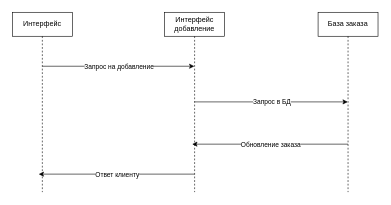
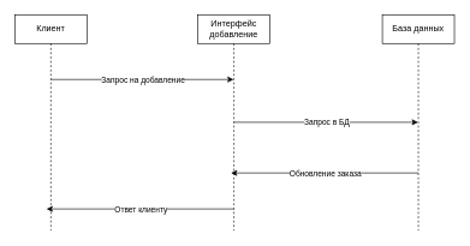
  <mxCell id="0" />
  <mxCell id="1" parent="0" />
- <mxCell id="2" value="Интерфейс" style="shape=umlLifeline;perimeter=lifelinePerimeter;whiteSpace=wrap;html=1;container=1;dropTarget=0;collapsible=0;recursiveResize=0;outlineConnect=0;portConstraint=eastwest;newEdgeStyle={&quot;curved&quot;:0,&quot;rounded&quot;:0};" parent="1" vertex="1"><mxGeometry x="20" y="20" width="100" height="300" as="geometry" /></mxCell>
+ <mxCell id="2" value="Клиент" style="shape=umlLifeline;perimeter=lifelinePerimeter;whiteSpace=wrap;html=1;container=1;dropTarget=0;collapsible=0;recursiveResize=0;outlineConnect=0;portConstraint=eastwest;newEdgeStyle={&quot;curved&quot;:0,&quot;rounded&quot;:0};" parent="1" vertex="1"><mxGeometry x="20" y="20" width="100" height="300" as="geometry" /></mxCell>
  <mxCell id="3" value="Интерфейс добавление" style="shape=umlLifeline;perimeter=lifelinePerimeter;whiteSpace=wrap;html=1;container=1;dropTarget=0;collapsible=0;recursiveResize=0;outlineConnect=0;portConstraint=eastwest;newEdgeStyle={&quot;curved&quot;:0,&quot;rounded&quot;:0};" parent="1" vertex="1"><mxGeometry x="274" y="20" width="100" height="300" as="geometry" /></mxCell>
- <mxCell id="4" value="База заказа" style="shape=umlLifeline;perimeter=lifelinePerimeter;whiteSpace=wrap;html=1;container=1;dropTarget=0;collapsible=0;recursiveResize=0;outlineConnect=0;portConstraint=eastwest;newEdgeStyle={&quot;curved&quot;:0,&quot;rounded&quot;:0};" parent="1" vertex="1"><mxGeometry x="530" y="20" width="100" height="300" as="geometry" /></mxCell>
+ <mxCell id="4" value="База данных" style="shape=umlLifeline;perimeter=lifelinePerimeter;whiteSpace=wrap;html=1;container=1;dropTarget=0;collapsible=0;recursiveResize=0;outlineConnect=0;portConstraint=eastwest;newEdgeStyle={&quot;curved&quot;:0,&quot;rounded&quot;:0};" parent="1" vertex="1"><mxGeometry x="530" y="20" width="100" height="300" as="geometry" /></mxCell>
  <mxCell id="5" value="" style="endArrow=classic;html=1;rounded=0;" parent="1" target="3" edge="1"><mxGeometry relative="1" as="geometry"><mxPoint x="70" y="110" as="sourcePoint" /><mxPoint x="120" y="110" as="targetPoint" /></mxGeometry></mxCell>
  <mxCell id="6" value="Запрос на добавление" style="edgeLabel;resizable=0;html=1;;align=center;verticalAlign=middle;" parent="5" connectable="0" vertex="1"><mxGeometry relative="1" as="geometry" /></mxCell>
  <mxCell id="7" value="" style="endArrow=classic;html=1;rounded=0;" parent="1" target="4" edge="1"><mxGeometry relative="1" as="geometry"><mxPoint x="324" y="169.5" as="sourcePoint" /><mxPoint x="424" y="169.5" as="targetPoint" /></mxGeometry></mxCell>
  <mxCell id="8" value="Запрос в БД " style="edgeLabel;resizable=0;html=1;;align=center;verticalAlign=middle;" parent="7" connectable="0" vertex="1"><mxGeometry relative="1" as="geometry" /></mxCell>
  <mxCell id="9" value="" style="endArrow=classic;html=1;rounded=0;" parent="1" edge="1"><mxGeometry relative="1" as="geometry"><mxPoint x="580" y="240" as="sourcePoint" /><mxPoint x="320" y="240" as="targetPoint" /></mxGeometry></mxCell>
  <mxCell id="10" value="Обновление заказа  " style="edgeLabel;resizable=0;html=1;;align=center;verticalAlign=middle;" parent="9" connectable="0" vertex="1"><mxGeometry relative="1" as="geometry" /></mxCell>
  <mxCell id="11" value="" style="endArrow=classic;html=1;rounded=0;" parent="1" edge="1"><mxGeometry relative="1" as="geometry"><mxPoint x="324" y="290" as="sourcePoint" /><mxPoint x="64" y="290" as="targetPoint" /></mxGeometry></mxCell>
  <mxCell id="12" value="Ответ клиенту" style="edgeLabel;resizable=0;html=1;;align=center;verticalAlign=middle;" parent="11" connectable="0" vertex="1"><mxGeometry relative="1" as="geometry" /></mxCell>
